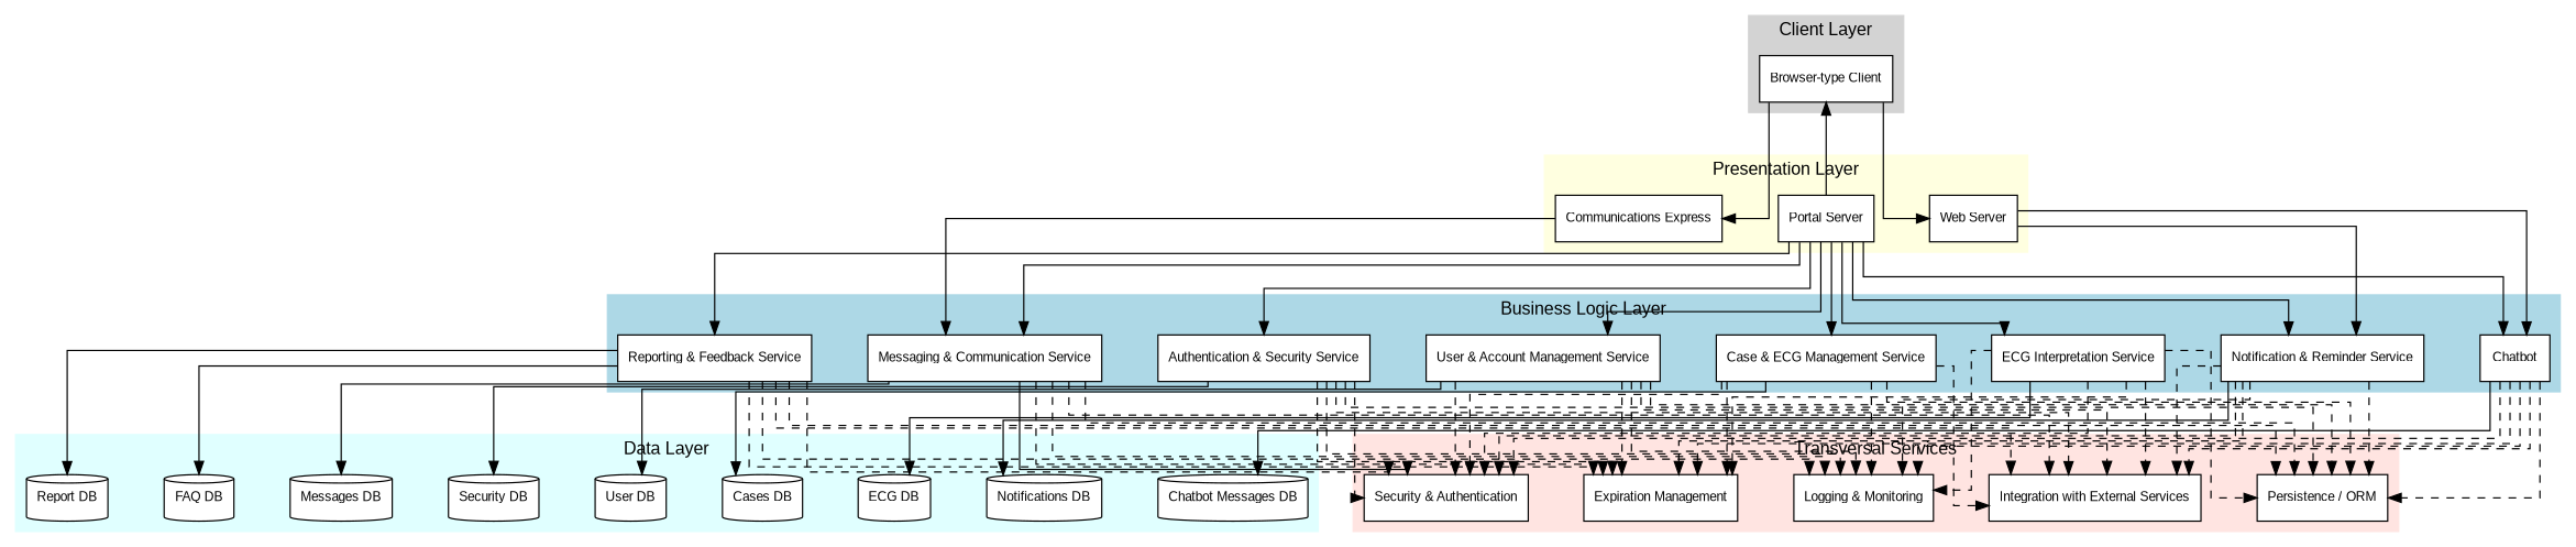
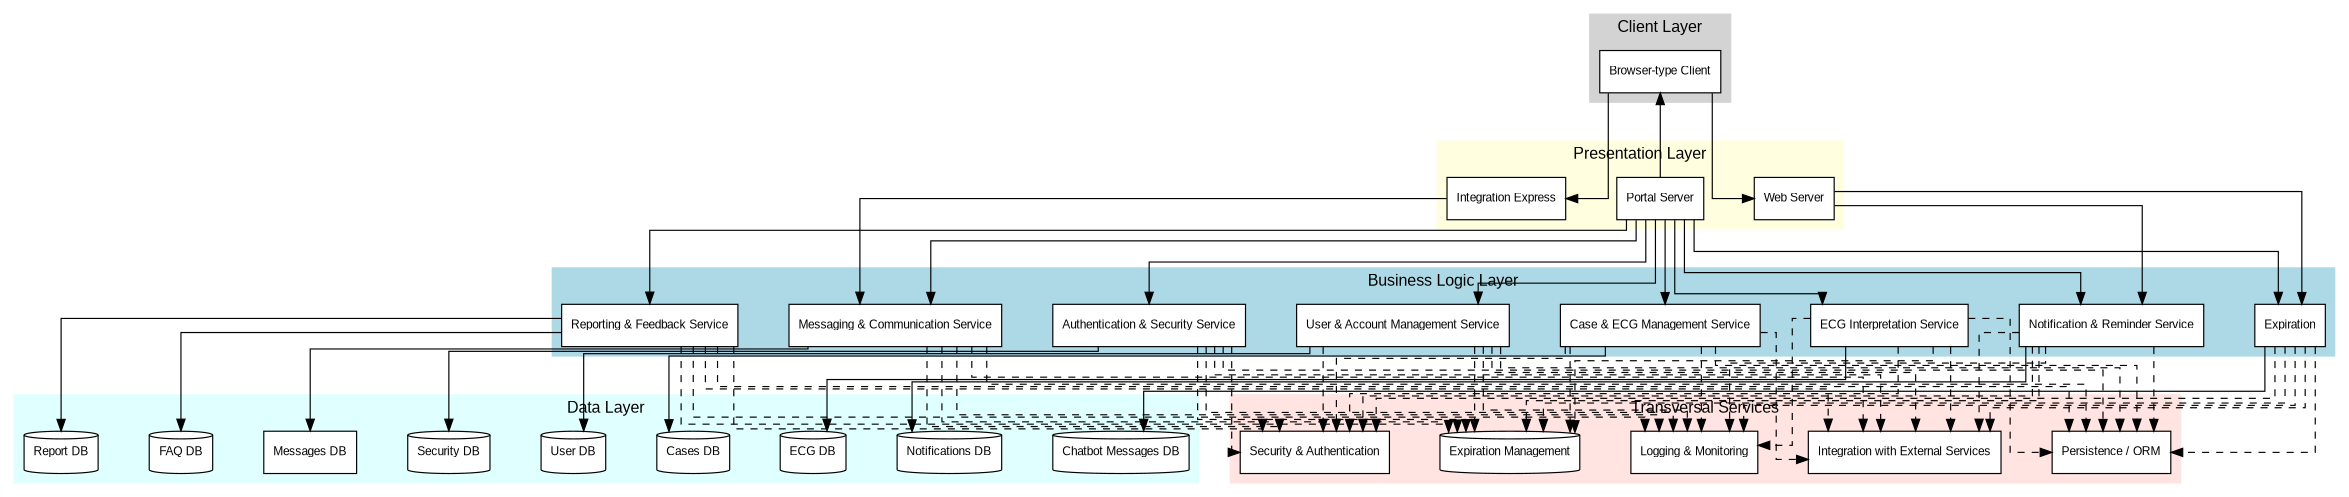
  digraph {
    fontname="Liberation Sans"
    nodesep=0.6
    rankdir=TB
    ranksep=1.0
    splines=ortho
    node [fillcolor=white fontname="Liberation Sans" fontsize=10 shape=rectangle style=filled]
    edge [fontname="Liberation Sans" style=dashed]
    n1 [label="Portal Server"]
-   n2 [label="Communications Express"]
+   n2 [label="Integration Express"]
    n3 [label="Web Server"]
    n4 [label="Browser-type Client"]
    n5 [label="Authentication & Security Service"]
    n6 [label="User & Account Management Service"]
    n7 [label="Messaging & Communication Service"]
    n8 [label="Case & ECG Management Service"]
    n9 [label="ECG Interpretation Service"]
    n10 [label="Reporting & Feedback Service"]
-   n11 [label=Chatbot]
+   n11 [label=Expiration]
    n12 [label="Notification & Reminder Service"]
    n13 [label="Security DB" shape=cylinder]
    n14 [label="User DB" shape=cylinder]
-   n15 [label="Messages DB" shape=cylinder]
+   n15 [label="Messages DB" shape=box]
    n16 [label="ECG DB" shape=cylinder]
    n17 [label="Cases DB" shape=cylinder]
    n18 [label="Report DB" shape=cylinder]
    n19 [label="FAQ DB" shape=cylinder]
    n20 [label="Chatbot Messages DB" shape=cylinder]
    n21 [label="Notifications DB" shape=cylinder]
    n22 [label="Security & Authentication"]
    n23 [label="Persistence / ORM"]
    n24 [label="Integration with External Services"]
    n25 [label="Logging & Monitoring"]
-   n26 [label="Expiration Management"]
+   n26 [label="Expiration Management" shape=cylinder]
    subgraph cluster_1 {
      color=lightyellow
      label="Presentation Layer"
      style=filled
      n1
      n2
      n3
    }
    subgraph cluster_2 {
      color=lightgrey
      label="Client Layer"
      style=filled
      n4
    }
    subgraph cluster_3 {
      color=lightblue
      label="Business Logic Layer"
      style=filled
      n5
      n6
      n7
      n8
      n9
      n10
      n11
      n12
    }
    subgraph cluster_4 {
      color=lightcyan
      label="Data Layer"
      style=filled
      n13
      n14
      n15
      n16
      n17
      n18
      n19
      n20
      n21
    }
    subgraph cluster_5 {
      color=mistyrose
      label="Transversal Services"
      style=filled
      n22
      n23
      n24
      n25
      n26
    }
    n1 -> n4 [style=""]
    n1 -> n5 [style=""]
    n1 -> n6 [style=""]
    n1 -> n7 [style=""]
    n1 -> n8 [style=""]
    n1 -> n9 [style=""]
    n1 -> n10 [style=""]
    n1 -> n11 [style=""]
    n1 -> n12 [style=""]
    n2 -> n7 [style=""]
    n3 -> n11 [style=""]
    n3 -> n12 [style=""]
    n4 -> n2 [style=""]
    n4 -> n3 [style=""]
    n5 -> n13 [style=""]
    n5 -> n22
    n5 -> n23
    n5 -> n24
    n5 -> n25
    n5 -> n26
    n6 -> n14 [style=""]
    n6 -> n22
    n6 -> n23
    n6 -> n24
    n6 -> n25
    n6 -> n26
    n7 -> n15 [style=""]
-   n7 -> n22 [style=solid]
+   n7 -> n22
    n7 -> n23
    n7 -> n24
    n7 -> n25
    n7 -> n26
    n8 -> n17 [style=""]
    n8 -> n22
    n8 -> n23
    n8 -> n24
    n8 -> n25
    n8 -> n26
    n9 -> n16 [style=""]
    n9 -> n22
    n9 -> n23
    n9 -> n24
    n9 -> n25
    n9 -> n26
    n10 -> n18 [style=""]
    n10 -> n19 [style=""]
    n10 -> n22
    n10 -> n23
    n10 -> n24
    n10 -> n25
    n10 -> n26
    n11 -> n20 [style=""]
    n11 -> n22
    n11 -> n23
    n11 -> n24
    n11 -> n25
    n11 -> n26
    n12 -> n21 [style=""]
    n12 -> n22
    n12 -> n23
    n12 -> n24
    n12 -> n25
    n12 -> n26
  }
